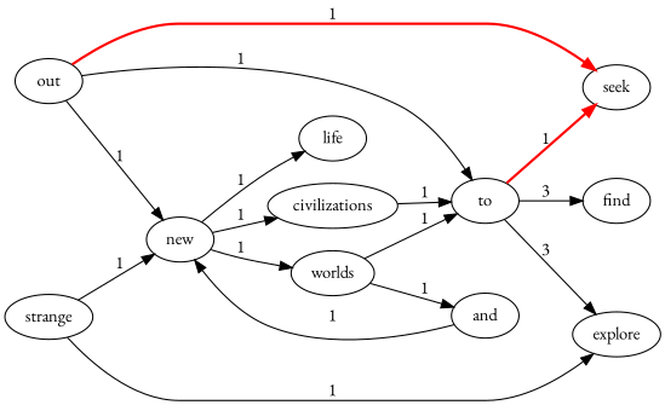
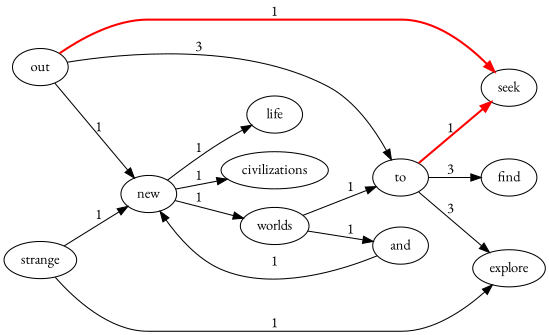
  digraph {
    fontname="EB Garamond"
    rankdir=LR
    node [fontname="EB Garamond"]
    edge [fontname="EB Garamond"]
    out
    seek
    to
    new
    explore
    find
    worlds
    life
    civilizations
    and
    strange
    out -> seek [color=red label=1 penwidth=2]
-   out -> to [label=1]
+   out -> to [label=3]
    out -> new [label=1]
    to -> seek [color=red label=1 penwidth=2]
    to -> explore [label=3]
    to -> find [label=3]
    new -> worlds [label=1]
    new -> life [label=1]
    new -> civilizations [label=1]
    worlds -> to [label=1]
    worlds -> and [label=1]
-   civilizations -> to [label=1]
    and -> new [label=1]
    strange -> new [label=1]
    strange -> explore [label=1]
  }
